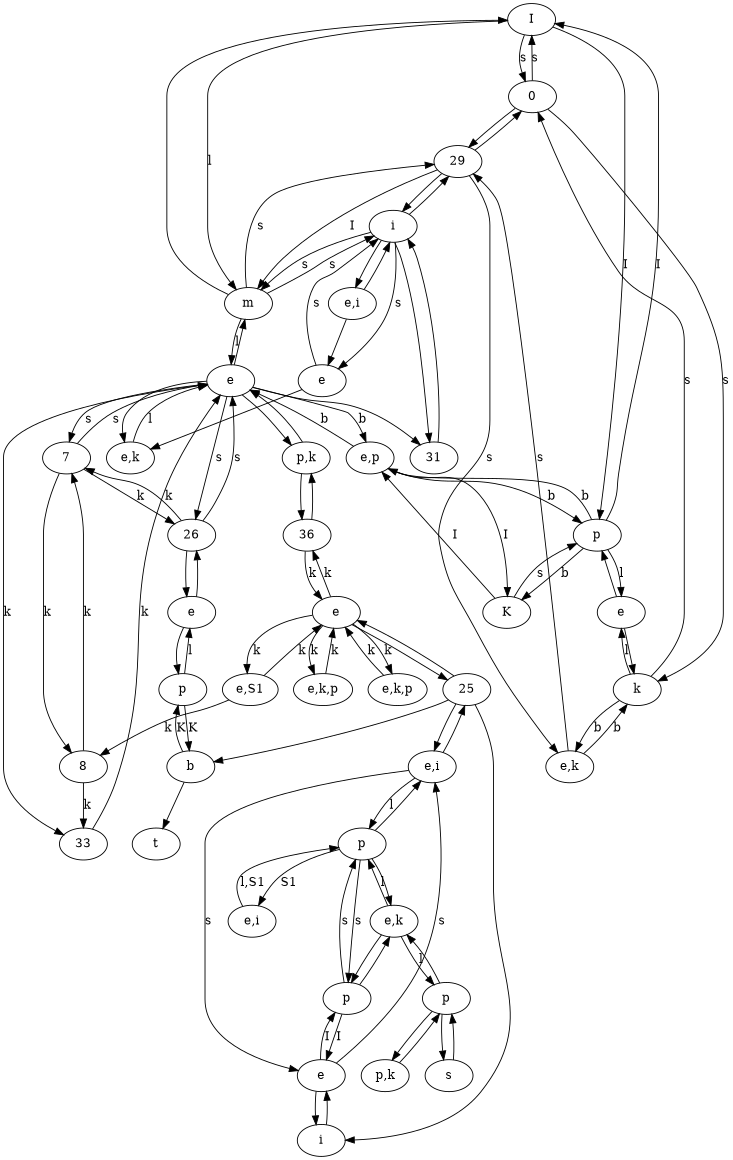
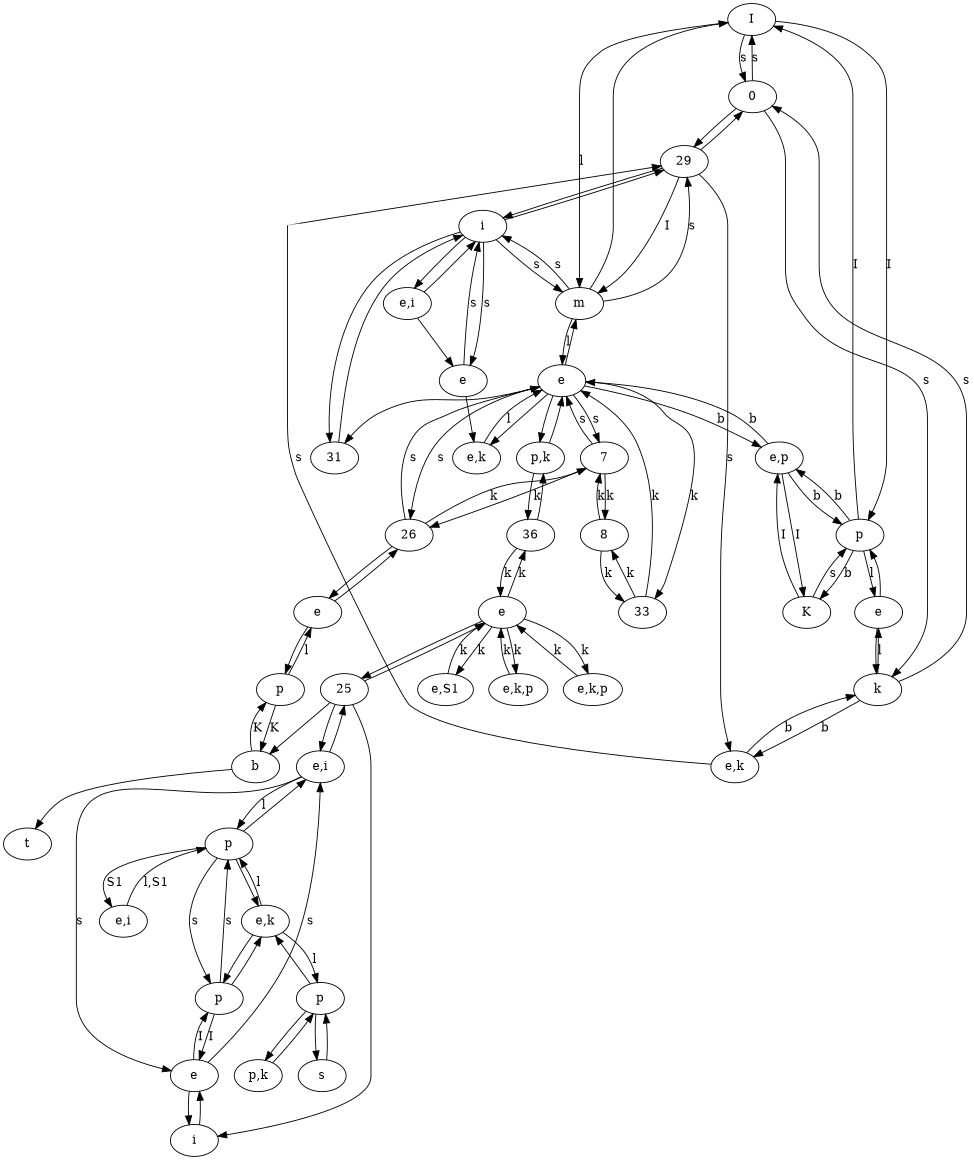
  digraph {
    n1 [label=I]
    0
    n3 [label=m]
    n4 [label=p]
    n5 [label=k]
    29
    n7 [label=e]
    n8 [label="e,k"]
    n9 [label=i]
    n10 [label=s]
    n11 [label=p]
    n12 [label="p,k"]
    n13 [label="e,k"]
    n14 [label=p]
    n15 [label=p]
    n16 [label="e,i"]
    n17 [label=e]
    25
    n19 [label=i]
    n20 [label="e,i"]
    n21 [label=e]
    n22 [label=b]
    7
    8
    n25 [label=e]
    26
    33
    n28 [label="e,p"]
    n29 [label="p,k"]
    n30 [label="e,k"]
    31
    n32 [label=e]
    n33 [label="e,k,p"]
    n34 [label="e,k,p"]
    36
    n36 [label="e,S1"]
    n37 [label="e,i"]
    n38 [label=e]
    n39 [label=K]
    n40 [label=p]
    n41 [label=t]
    n1 -> 0 [label=s]
    n1 -> n3 [label=l]
    n1 -> n4 [label=I]
    0 -> n1 [label=s]
    0 -> n5 [label=s]
    0 -> 29
    n3 -> n1
    n3 -> 29 [label=s]
    n3 -> n9 [label=s]
    n3 -> n25 [label=l]
    n4 -> n1 [label=I]
    n4 -> n7 [label=l]
    n4 -> n28 [label=b]
    n4 -> n39 [label=b]
    n5 -> 0 [label=s]
    n5 -> n7 [label=l]
    n5 -> n8 [label=b]
    29 -> 0
    29 -> n3 [label=I]
    29 -> n8 [label=s]
    29 -> n9
    n7 -> n4
    n7 -> n5
    n8 -> n5 [label=b]
    n8 -> 29 [label=s]
    n9 -> n3 [label=s]
    n9 -> 29
    n9 -> 31
    n9 -> n37
    n9 -> n38 [label=s]
    n10 -> n11
    n11 -> n10
    n11 -> n12
    n11 -> n13
    n12 -> n11
    n13 -> n11 [label=l]
    n13 -> n14 [label=l]
    n13 -> n15
    n14 -> n13
    n14 -> n15 [label=s]
    n14 -> n16
    n14 -> n20 [label=S1]
    n15 -> n13
    n15 -> n14 [label=s]
    n15 -> n17 [label=I]
    n16 -> n14 [label=l]
    n16 -> n17 [label=s]
    n16 -> 25
    n17 -> n15 [label=I]
    n17 -> n16 [label=s]
    n17 -> n19
    25 -> n16
    25 -> n19
    25 -> n21
    25 -> n22
    n19 -> n17
    n20 -> n14 [label="l,S1"]
    n21 -> 25
    n21 -> n33 [label=k]
    n21 -> n34 [label=k]
    n21 -> 36 [label=k]
    n21 -> n36 [label=k]
    n22 -> n40 [label=K]
    n22 -> n41
    7 -> 8 [label=k]
    7 -> n25 [label=s]
    7 -> 26 [label=k]
    8 -> 7 [label=k]
    8 -> 33 [label=k]
    n25 -> n3
    n25 -> 7 [label=s]
    n25 -> 26 [label=s]
    n25 -> 33 [label=k]
    n25 -> n28 [label=b]
    n25 -> n29
    n25 -> n30
    n25 -> 31
    26 -> 7 [label=k]
    26 -> n25 [label=s]
    26 -> n32
-   n36 -> 8 [label=k]
+   33 -> 8 [label=k]
    33 -> n25 [label=k]
    n28 -> n4 [label=b]
    n28 -> n25 [label=b]
    n28 -> n39 [label=I]
    n29 -> n25
    n29 -> 36
    n30 -> n25 [label=l]
    31 -> n9
    n32 -> 26
    n32 -> n40
    n33 -> n21 [label=k]
    n34 -> n21 [label=k]
    36 -> n21 [label=k]
    36 -> n29
    n36 -> n21 [label=k]
    n37 -> n9
    n37 -> n38
    n38 -> n9 [label=s]
    n38 -> n30
    n39 -> n4 [label=s]
    n39 -> n28 [label=I]
    n40 -> n22 [label=K]
    n40 -> n32 [label=l]
  }
